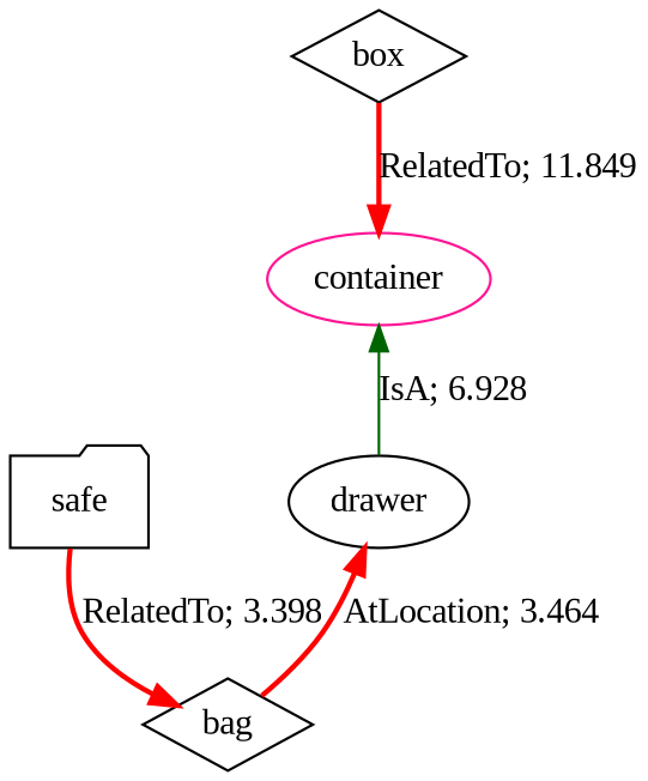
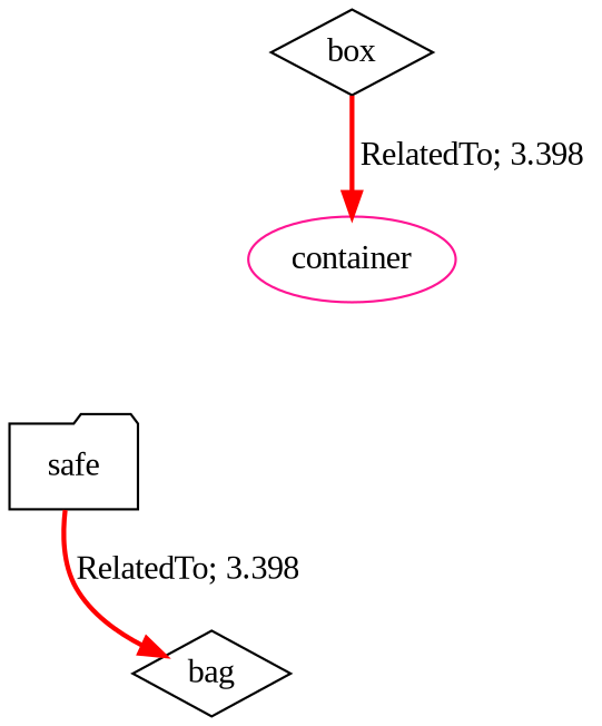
  digraph {
    fontname="Liberation Serif"
    node [color=black fontname="Liberation Serif" shape=diamond]
    edge [color=red dir=forward fontname="Liberation Serif" style=bold]
    n1 [label=safe shape=folder]
    n2 [label=bag]
    n3 [label=box]
    n4 [color=deeppink label=container shape=ellipse]
-   n5 [label=drawer shape=ellipse]
    n1 -> n2 [label="RelatedTo; 3.398" weight=3.398]
-   n3 -> n4 [label="RelatedTo; 11.849" weight=11.849]
-   n4 -> n5 [color=darkgreen dir=back label="IsA; 6.928" style=solid weight=6.928]
-   n5 -> n2 [dir=back label="AtLocation; 3.464" weight=3.464]
+   n3 -> n4 [label="RelatedTo; 3.398" weight=11.849]
  }
